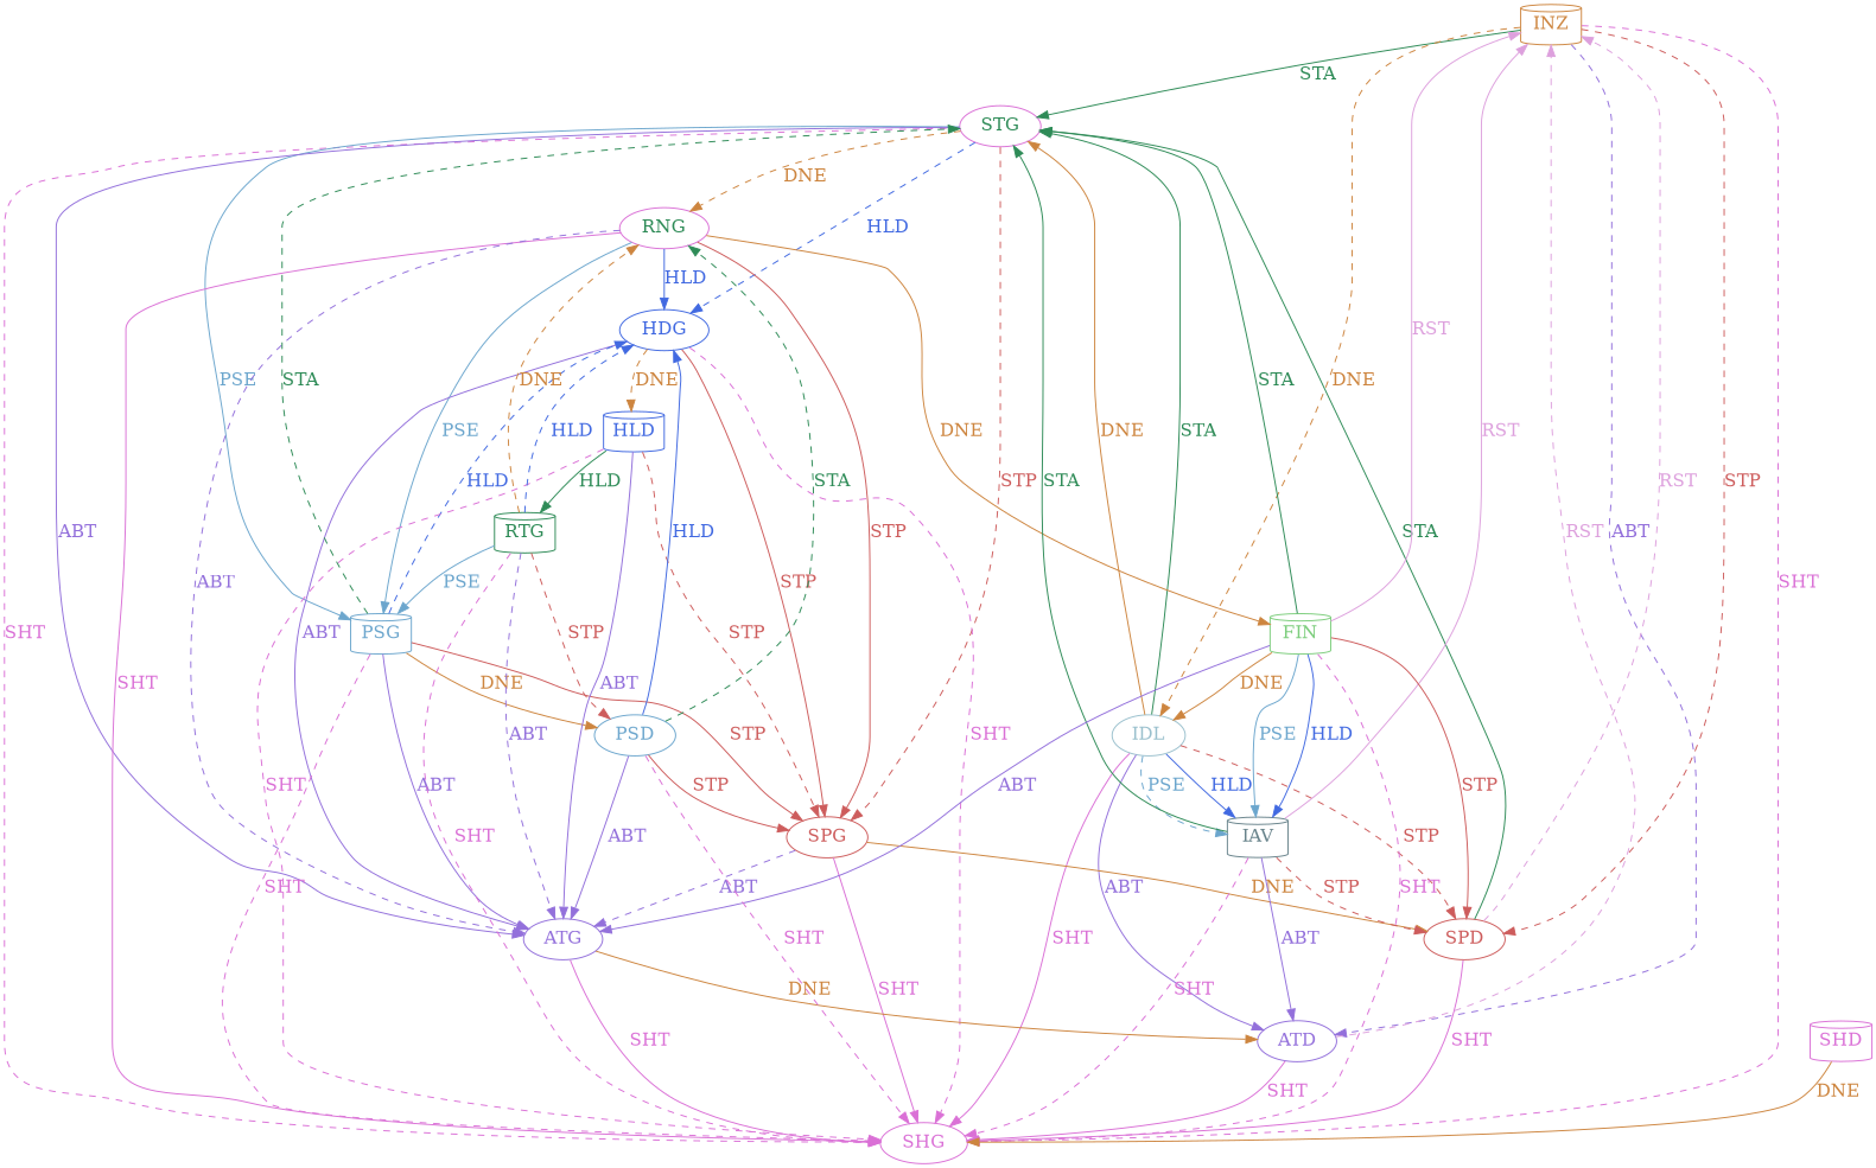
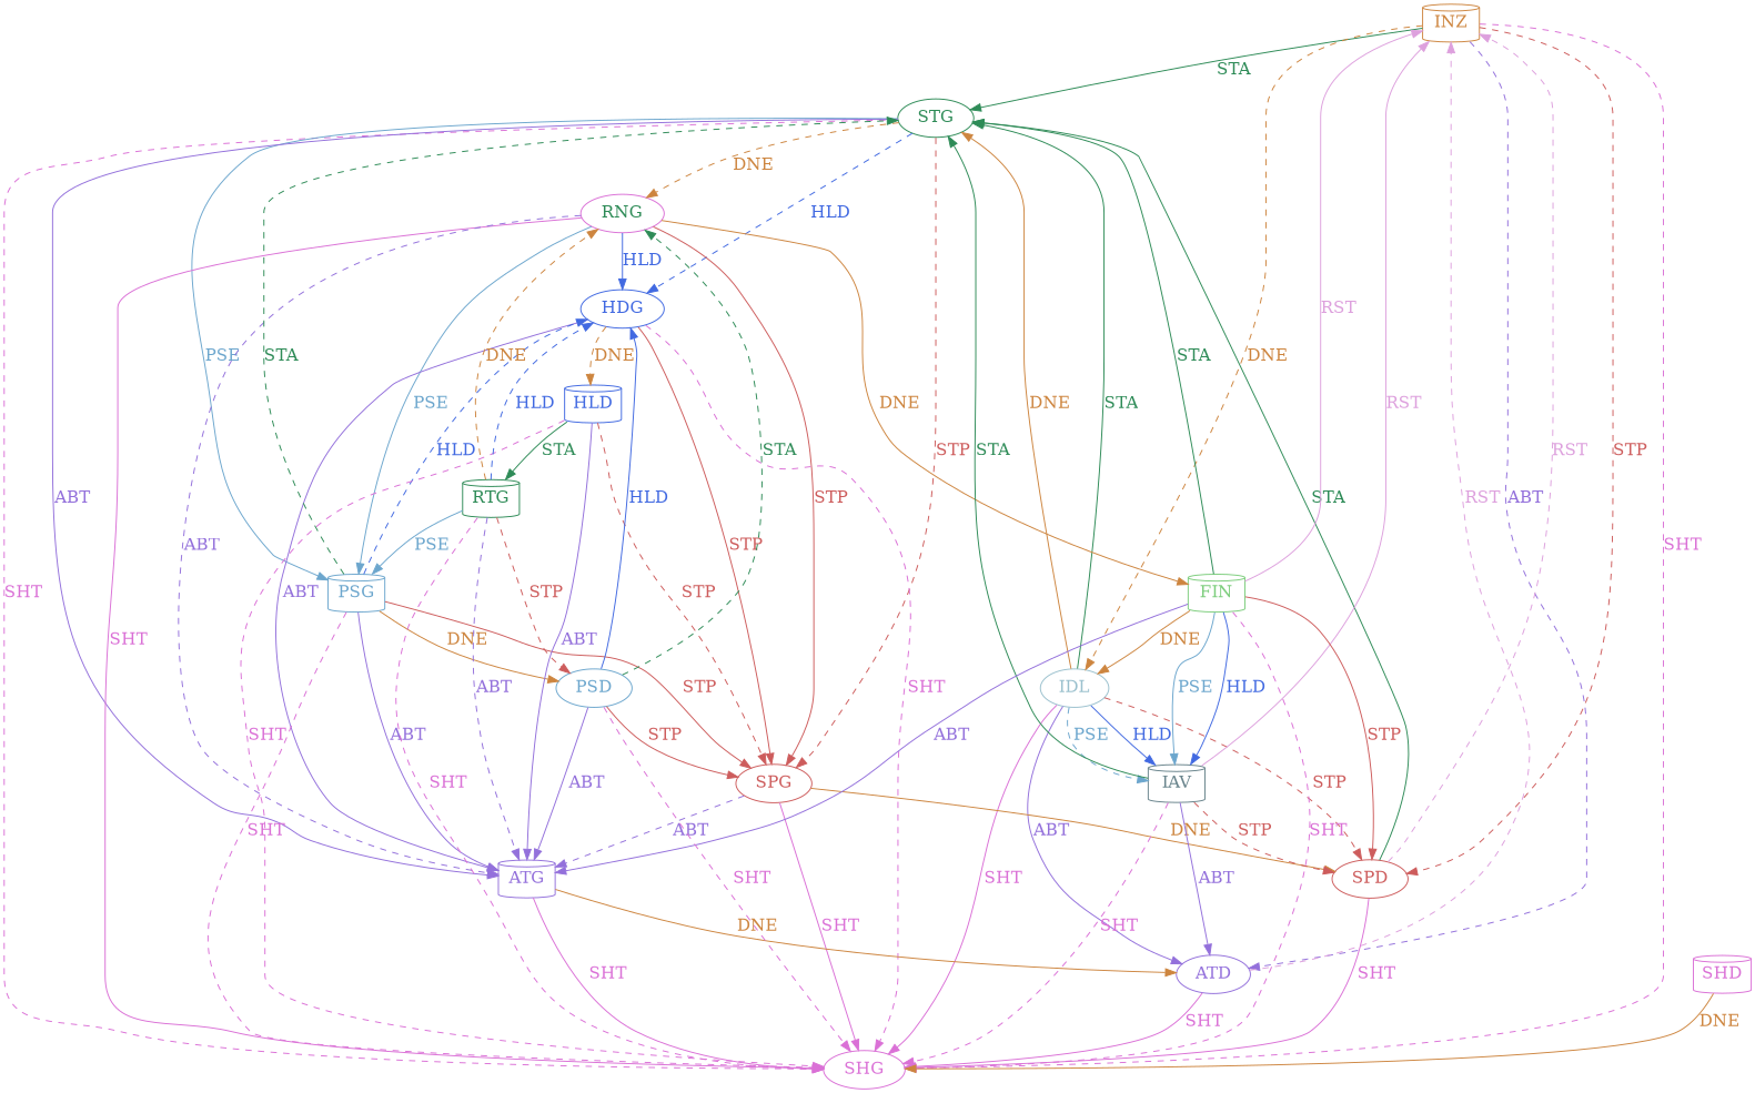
  digraph {
    node [color=orchid fontcolor=seagreen fontsize=16 shape=ellipse]
    edge [color=orchid fontcolor=orchid fontsize=16 style=solid]
    n1 [color=tan3 fontcolor=tan3 label=INZ shape=cylinder]
-   n2 [label=STG]
+   n2 [color=seagreen label=STG]
    n3 [color=indianred fontcolor=indianred label=SPD]
    n4 [color=mediumpurple fontcolor=mediumpurple label=ATD]
    n5 [fontcolor=orchid label=SHG]
    n6 [color=lightblue3 fontcolor=lightblue3 label=IDL]
    n7 [label=RNG]
    n8 [color=royalblue fontcolor=royalblue label=HDG]
    n9 [color=skyblue3 fontcolor=skyblue3 label=PSG shape=cylinder]
    n10 [color=indianred fontcolor=indianred label=SPG]
-   n11 [color=mediumpurple fontcolor=mediumpurple label=ATG]
+   n11 [color=mediumpurple fontcolor=mediumpurple label=ATG shape=cylinder]
    n12 [color=lightblue4 fontcolor=lightblue4 label=IAV shape=cylinder]
    n13 [color=palegreen3 fontcolor=palegreen3 label=FIN shape=cylinder]
    n14 [color=royalblue fontcolor=royalblue label=HLD shape=cylinder]
    n15 [color=skyblue3 fontcolor=skyblue3 label=PSD]
    n16 [color=seagreen label=RTG shape=cylinder]
    n17 [fontcolor=orchid label=SHD shape=cylinder]
    n1 -> n2 [color=seagreen fontcolor=seagreen label=STA]
    n1 -> n3 [color=indianred fontcolor=indianred label=STP style=dashed]
    n1 -> n4 [color=mediumpurple fontcolor=mediumpurple label=ABT style=dashed]
    n1 -> n5 [label=SHT style=dashed]
    n1 -> n6 [color=tan3 fontcolor=tan3 label=DNE style=dashed]
    n2 -> n5 [label=SHT style=dashed]
    n2 -> n7 [color=tan3 fontcolor=tan3 label=DNE style=dashed]
    n2 -> n8 [color=royalblue fontcolor=royalblue label=HLD style=dashed]
    n2 -> n9 [color=skyblue3 fontcolor=skyblue3 label=PSE]
    n2 -> n10 [color=indianred fontcolor=indianred label=STP style=dashed]
    n2 -> n11 [color=mediumpurple fontcolor=mediumpurple label=ABT]
    n3 -> n1 [color=plum fontcolor=plum label=RST style=dashed]
    n3 -> n2 [color=seagreen fontcolor=seagreen label=STA]
    n3 -> n5 [label=SHT]
    n4 -> n1 [color=plum fontcolor=plum label=RST style=dashed]
    n4 -> n5 [label=SHT]
    n6 -> n2 [color=seagreen fontcolor=seagreen label=STA]
    n6 -> n2 [color=tan3 fontcolor=tan3 label=DNE]
    n6 -> n3 [color=indianred fontcolor=indianred label=STP style=dashed]
    n6 -> n4 [color=mediumpurple fontcolor=mediumpurple label=ABT]
    n6 -> n5 [label=SHT]
    n6 -> n12 [color=royalblue fontcolor=royalblue label=HLD]
    n6 -> n12 [color=skyblue3 fontcolor=skyblue3 label=PSE style=dashed]
    n7 -> n5 [label=SHT]
    n7 -> n8 [color=royalblue fontcolor=royalblue label=HLD]
    n7 -> n9 [color=skyblue3 fontcolor=skyblue3 label=PSE]
    n7 -> n10 [color=indianred fontcolor=indianred label=STP]
    n7 -> n11 [color=mediumpurple fontcolor=mediumpurple label=ABT style=dashed]
    n7 -> n13 [color=tan3 fontcolor=tan3 label=DNE]
    n8 -> n5 [label=SHT style=dashed]
    n8 -> n10 [color=indianred fontcolor=indianred label=STP]
    n8 -> n11 [color=mediumpurple fontcolor=mediumpurple label=ABT]
    n8 -> n14 [color=tan3 fontcolor=tan3 label=DNE style=dashed]
    n9 -> n2 [color=seagreen fontcolor=seagreen label=STA style=dashed]
    n9 -> n5 [label=SHT style=dashed]
    n9 -> n8 [color=royalblue fontcolor=royalblue label=HLD style=dashed]
    n9 -> n10 [color=indianred fontcolor=indianred label=STP]
    n9 -> n11 [color=mediumpurple fontcolor=mediumpurple label=ABT]
    n9 -> n15 [color=tan3 fontcolor=tan3 label=DNE]
    n10 -> n3 [color=tan3 fontcolor=tan3 label=DNE]
    n10 -> n5 [label=SHT]
    n10 -> n11 [color=mediumpurple fontcolor=mediumpurple label=ABT style=dashed]
    n11 -> n4 [color=tan3 fontcolor=tan3 label=DNE]
    n11 -> n5 [label=SHT]
    n12 -> n1 [color=plum fontcolor=plum label=RST]
    n12 -> n2 [color=seagreen fontcolor=seagreen label=STA]
    n12 -> n3 [color=indianred fontcolor=indianred label=STP style=dashed]
    n12 -> n4 [color=mediumpurple fontcolor=mediumpurple label=ABT]
    n12 -> n5 [label=SHT style=dashed]
    n13 -> n1 [color=plum fontcolor=plum label=RST]
    n13 -> n2 [color=seagreen fontcolor=seagreen label=STA]
    n13 -> n3 [color=indianred fontcolor=indianred label=STP]
    n13 -> n5 [label=SHT style=dashed]
    n13 -> n6 [color=tan3 fontcolor=tan3 label=DNE]
    n13 -> n11 [color=mediumpurple fontcolor=mediumpurple label=ABT]
    n13 -> n12 [color=royalblue fontcolor=royalblue label=HLD]
    n13 -> n12 [color=skyblue3 fontcolor=skyblue3 label=PSE]
    n14 -> n5 [label=SHT style=dashed]
    n14 -> n10 [color=indianred fontcolor=indianred label=STP style=dashed]
    n14 -> n11 [color=mediumpurple fontcolor=mediumpurple label=ABT]
-   n14 -> n16 [color=seagreen fontcolor=seagreen label=HLD]
+   n14 -> n16 [color=seagreen fontcolor=seagreen label=STA]
    n15 -> n5 [label=SHT style=dashed]
    n15 -> n7 [color=seagreen fontcolor=seagreen label=STA style=dashed]
    n15 -> n8 [color=royalblue fontcolor=royalblue label=HLD]
    n15 -> n10 [color=indianred fontcolor=indianred label=STP]
    n15 -> n11 [color=mediumpurple fontcolor=mediumpurple label=ABT]
    n16 -> n5 [label=SHT style=dashed]
    n16 -> n7 [color=tan3 fontcolor=tan3 label=DNE style=dashed]
    n16 -> n8 [color=royalblue fontcolor=royalblue label=HLD style=dashed]
    n16 -> n9 [color=skyblue3 fontcolor=skyblue3 label=PSE]
    n16 -> n11 [color=mediumpurple fontcolor=mediumpurple label=ABT style=dashed]
    n16 -> n15 [color=indianred fontcolor=indianred label=STP style=dashed]
    n17 -> n5 [color=tan3 fontcolor=tan3 label=DNE]
  }
